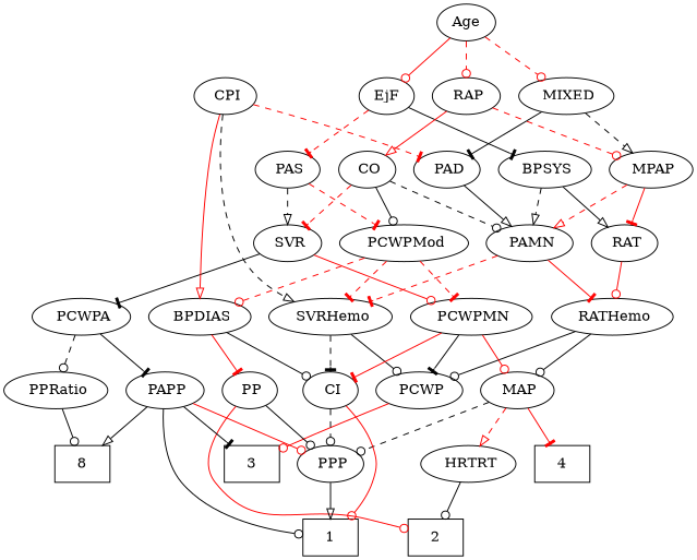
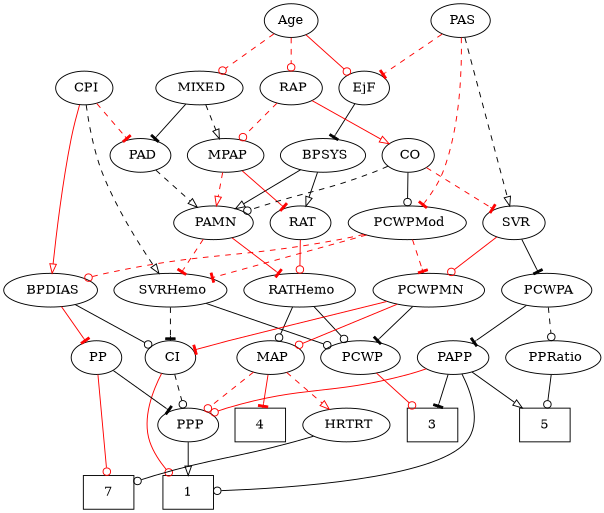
  strict digraph {
    edge [arrowhead=odot color=red style=solid]
    1 [height=0.5 shape=box width=0.75]
-   2 [height=0.5 shape=box width=0.75]
+   2 [height=0.5 shape=box width=0.75 label=7]
    3 [height=0.5 shape=box width=0.75]
    4 [height=0.5 shape=box width=0.75]
-   5 [height=0.5 shape=box width=0.75 label=8]
+   5 [height=0.5 shape=box width=0.75]
    Age [height=0.5 width=0.75]
    EjF [height=0.5 width=0.75]
    " RAP" [height=0.5 width=0.84854]
    " MIXED" [height=0.5 width=1.1735]
    " BPSYS" [height=0.5 width=1.1193]
    " PAS" [height=0.5 width=0.81243]
    " MPAP" [height=0.5 width=1.0471]
    " CO" [height=0.5 width=0.75]
    " PAD" [height=0.5 width=0.84854]
    " PAMN" [height=0.5 width=1.0832]
    " RAT" [height=0.5 width=0.83048]
    " SVR" [height=0.5 width=0.84854]
    " PCWPMod" [height=0.5 width=1.5165]
    " RATHemo" [height=0.5 width=1.4443]
    " SVRHemo" [height=0.5 width=1.4443]
    " PCWPMN" [height=0.5 width=1.4443]
    " PCWPA" [height=0.5 width=1.2277]
    " BPDIAS" [height=0.5 width=1.2277]
    " CPI" [height=0.5 width=0.75]
    " MAP" [height=0.5 width=0.9027]
    " PCWP" [height=0.5 width=1.0471]
    " CI" [height=0.5 width=0.75]
    " PP" [height=0.5 width=0.75]
    " PPRatio" [height=0.5 width=1.1735]
    " PAPP" [height=0.5 width=0.95686]
    " PPP" [height=0.5 width=0.77632]
    " HRTRT" [height=0.5 width=1.1735]
    Age -> EjF
    Age -> " RAP" [style=dashed]
    Age -> " MIXED" [style=dashed]
    EjF -> " BPSYS" [arrowhead=tee color=black]
-   EjF -> " PAS" [arrowhead=tee style=dashed]
+   " PAS" -> EjF [arrowhead=tee style=dashed]
    " RAP" -> " MPAP" [style=dashed]
    " RAP" -> " CO" [arrowhead=onormal]
    " MIXED" -> " MPAP" [arrowhead=onormal color=black style=dashed]
    " MIXED" -> " PAD" [arrowhead=tee color=black]
-   " BPSYS" -> " PAMN" [arrowhead=onormal color=black style=dashed]
+   " BPSYS" -> " PAMN" [arrowhead=onormal color=black]
    " BPSYS" -> " RAT" [arrowhead=onormal color=black]
    " PAS" -> " SVR" [arrowhead=onormal color=black style=dashed]
    " PAS" -> " PCWPMod" [arrowhead=tee style=dashed]
    " MPAP" -> " PAMN" [arrowhead=onormal style=dashed]
    " MPAP" -> " RAT" [arrowhead=tee]
    " CO" -> " PAMN" [color=black style=dashed]
    " CO" -> " SVR" [arrowhead=tee style=dashed]
    " CO" -> " PCWPMod" [color=black]
-   " PAD" -> " PAMN" [arrowhead=onormal color=black]
+   " PAD" -> " PAMN" [arrowhead=onormal color=black style=dashed]
    " PAMN" -> " RATHemo" [arrowhead=tee]
    " PAMN" -> " SVRHemo" [arrowhead=tee style=dashed]
    " RAT" -> " RATHemo"
    " SVR" -> " PCWPMN"
    " SVR" -> " PCWPA" [arrowhead=tee color=black]
    " PCWPMod" -> " SVRHemo" [arrowhead=tee style=dashed]
    " PCWPMod" -> " PCWPMN" [arrowhead=tee style=dashed]
    " PCWPMod" -> " BPDIAS" [style=dashed]
    " RATHemo" -> " MAP" [color=black]
    " RATHemo" -> " PCWP" [color=black]
    " SVRHemo" -> " PCWP" [color=black]
    " SVRHemo" -> " CI" [arrowhead=tee color=black style=dashed]
    " PCWPMN" -> " MAP"
    " PCWPMN" -> " PCWP" [arrowhead=tee color=black]
    " PCWPMN" -> " CI" [arrowhead=tee]
    " PCWPA" -> " PPRatio" [color=black style=dashed]
    " PCWPA" -> " PAPP" [arrowhead=tee color=black]
    " BPDIAS" -> " CI" [color=black]
    " BPDIAS" -> " PP" [arrowhead=tee]
    " CPI" -> " PAD" [arrowhead=tee style=dashed]
    " CPI" -> " SVRHemo" [arrowhead=onormal color=black style=dashed]
    " CPI" -> " BPDIAS" [arrowhead=onormal]
    " MAP" -> 4 [arrowhead=tee]
-   " MAP" -> " PPP" [color=black style=dashed]
+   " MAP" -> " PPP" [style=dashed]
    " MAP" -> " HRTRT" [arrowhead=onormal style=dashed]
    " PCWP" -> 3
    " CI" -> 1
    " CI" -> " PPP" [color=black style=dashed]
    " PP" -> 2
-   " PP" -> " PPP" [color=black]
+   " PP" -> " PPP" [arrowhead=tee color=black]
    " PPRatio" -> 5 [color=black]
    " PAPP" -> 1 [color=black]
    " PAPP" -> 3 [arrowhead=tee color=black]
    " PAPP" -> 5 [arrowhead=onormal color=black]
    " PAPP" -> " PPP"
    " PPP" -> 1 [arrowhead=onormal color=black]
    " HRTRT" -> 2 [color=black]
  }
